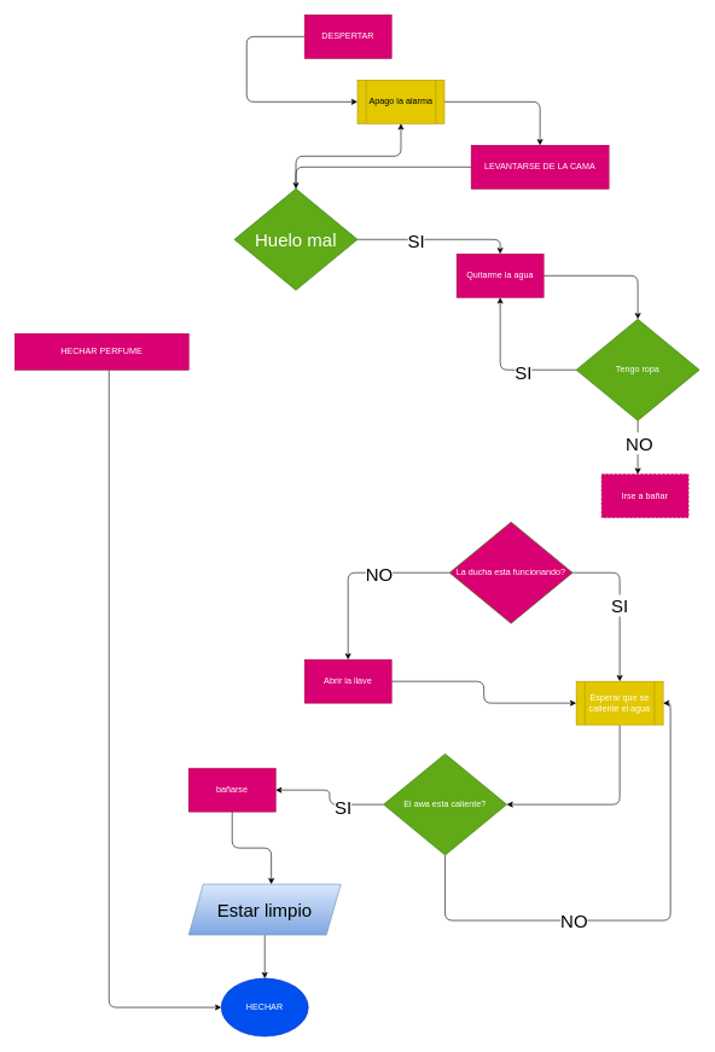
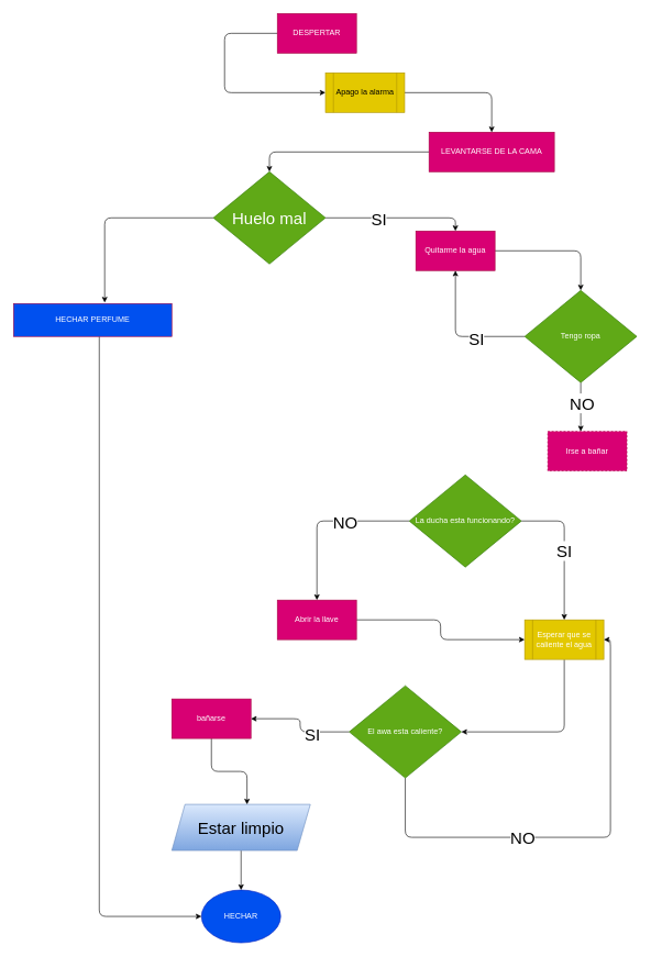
  <mxCell id="0" />
  <mxCell id="1" parent="0" />
  <mxCell id="2" value="HECHAR" style="ellipse;whiteSpace=wrap;html=1;fillColor=#0050ef;fontColor=#ffffff;strokeColor=#001DBC;" vertex="1" parent="1"><mxGeometry x="305" y="1350" width="120" height="80" as="geometry" /></mxCell>
  <mxCell id="3" style="edgeStyle=orthogonalEdgeStyle;html=1;" edge="1" parent="1" source="4" target="9"><mxGeometry relative="1" as="geometry" /></mxCell>
  <mxCell id="4" value="Quitarme la agua" style="rounded=0;whiteSpace=wrap;html=1;fillColor=#d80073;fontColor=#ffffff;strokeColor=#A50040;" vertex="1" parent="1"><mxGeometry x="630" y="350" width="120" height="60" as="geometry" /></mxCell>
  <mxCell id="5" style="edgeStyle=orthogonalEdgeStyle;html=1;" edge="1" parent="1" source="9" target="10"><mxGeometry relative="1" as="geometry"><Array as="points"><mxPoint x="880" y="640" /><mxPoint x="880" y="640" /></Array></mxGeometry></mxCell>
  <mxCell id="6" value="NO" style="edgeLabel;html=1;align=center;verticalAlign=middle;resizable=0;points=[];fontSize=25;" vertex="1" connectable="0" parent="5"><mxGeometry x="-0.193" y="1" relative="1" as="geometry"><mxPoint as="offset" /></mxGeometry></mxCell>
  <mxCell id="7" style="edgeStyle=orthogonalEdgeStyle;html=1;entryX=0.5;entryY=1;entryDx=0;entryDy=0;fontSize=25;" edge="1" parent="1" source="9" target="4"><mxGeometry relative="1" as="geometry" /></mxCell>
  <mxCell id="8" value="SI" style="edgeLabel;html=1;align=center;verticalAlign=middle;resizable=0;points=[];fontSize=25;" vertex="1" connectable="0" parent="7"><mxGeometry x="-0.278" y="2" relative="1" as="geometry"><mxPoint as="offset" /></mxGeometry></mxCell>
  <mxCell id="9" value="Tengo ropa" style="rhombus;whiteSpace=wrap;html=1;fillColor=#60a917;fontColor=#ffffff;strokeColor=#2D7600;" vertex="1" parent="1"><mxGeometry x="795" y="440" width="170" height="140" as="geometry" /></mxCell>
  <mxCell id="10" value="Irse a bañar" style="rounded=0;whiteSpace=wrap;html=1;fillColor=#d80073;fontColor=#ffffff;strokeColor=#A50040;dashed=1;" vertex="1" parent="1"><mxGeometry x="830" y="654" width="120" height="60" as="geometry" /></mxCell>
  <mxCell id="11" style="edgeStyle=orthogonalEdgeStyle;html=1;entryX=0;entryY=0.5;entryDx=0;entryDy=0;" edge="1" parent="1" source="12" target="16"><mxGeometry relative="1" as="geometry"><Array as="points"><mxPoint x="340" y="50" /><mxPoint x="340" y="140" /></Array></mxGeometry></mxCell>
  <mxCell id="12" value="DESPERTAR" style="rounded=0;whiteSpace=wrap;html=1;fillColor=#d80073;fontColor=#ffffff;strokeColor=#A50040;" vertex="1" parent="1"><mxGeometry x="420" y="20" width="120" height="60" as="geometry" /></mxCell>
  <mxCell id="13" style="edgeStyle=orthogonalEdgeStyle;html=1;entryX=0.5;entryY=0;entryDx=0;entryDy=0;fontSize=25;" edge="1" parent="1" source="14" target="20"><mxGeometry relative="1" as="geometry" /></mxCell>
  <mxCell id="14" value="LEVANTARSE DE LA CAMA" style="rounded=0;whiteSpace=wrap;html=1;fillColor=#d80073;fontColor=#ffffff;strokeColor=#A50040;" vertex="1" parent="1"><mxGeometry x="650" y="200" width="190" height="60" as="geometry" /></mxCell>
  <mxCell id="15" style="edgeStyle=orthogonalEdgeStyle;html=1;entryX=0.5;entryY=0;entryDx=0;entryDy=0;" edge="1" parent="1" source="16" target="14"><mxGeometry relative="1" as="geometry" /></mxCell>
  <mxCell id="16" value="Apago la alarma" style="shape=process;whiteSpace=wrap;html=1;backgroundOutline=1;fillColor=#e3c800;fontColor=#000000;strokeColor=#B09500;" vertex="1" parent="1"><mxGeometry x="493" y="110" width="120" height="60" as="geometry" /></mxCell>
  <mxCell id="17" style="edgeStyle=orthogonalEdgeStyle;html=1;entryX=0.5;entryY=0;entryDx=0;entryDy=0;fontSize=25;" edge="1" parent="1" source="20" target="4"><mxGeometry relative="1" as="geometry" /></mxCell>
  <mxCell id="18" value="SI" style="edgeLabel;html=1;align=center;verticalAlign=middle;resizable=0;points=[];fontSize=25;" vertex="1" connectable="0" parent="17"><mxGeometry x="-0.259" y="-1" relative="1" as="geometry"><mxPoint as="offset" /></mxGeometry></mxCell>
- <mxCell id="19" style="edgeStyle=orthogonalEdgeStyle;html=1;fontSize=25;" edge="1" parent="1" source="20" target="16"><mxGeometry relative="1" as="geometry" /></mxCell>
+ <mxCell id="19" style="edgeStyle=orthogonalEdgeStyle;html=1;entryX=0.576;entryY=-0.031;entryDx=0;entryDy=0;entryPerimeter=0;fontSize=25;" edge="1" parent="1" source="20" target="40"><mxGeometry relative="1" as="geometry" /></mxCell>
  <mxCell id="20" value="Huelo mal" style="rhombus;whiteSpace=wrap;html=1;fillColor=#60a917;fontColor=#ffffff;strokeColor=#2D7600;fontSize=25;" vertex="1" parent="1"><mxGeometry x="323" y="260" width="170" height="140" as="geometry" /></mxCell>
  <mxCell id="21" style="edgeStyle=orthogonalEdgeStyle;html=1;fontSize=25;exitX=0;exitY=0.5;exitDx=0;exitDy=0;" edge="1" parent="1" source="25" target="27"><mxGeometry relative="1" as="geometry" /></mxCell>
  <mxCell id="22" value="NO" style="edgeLabel;html=1;align=center;verticalAlign=middle;resizable=0;points=[];fontSize=25;" vertex="1" connectable="0" parent="21"><mxGeometry x="-0.245" y="1" relative="1" as="geometry"><mxPoint as="offset" /></mxGeometry></mxCell>
  <mxCell id="23" style="edgeStyle=orthogonalEdgeStyle;html=1;fontSize=25;entryX=0.5;entryY=0;entryDx=0;entryDy=0;" edge="1" parent="1" source="25" target="29"><mxGeometry relative="1" as="geometry"><mxPoint x="820.059" y="900" as="targetPoint" /></mxGeometry></mxCell>
  <mxCell id="24" value="SI" style="edgeLabel;html=1;align=center;verticalAlign=middle;resizable=0;points=[];fontSize=25;" vertex="1" connectable="0" parent="23"><mxGeometry x="0.01" y="-1" relative="1" as="geometry"><mxPoint as="offset" /></mxGeometry></mxCell>
- <mxCell id="25" value="La ducha esta funcionando?" style="rhombus;whiteSpace=wrap;html=1;fillColor=#d80073;fontColor=#ffffff;strokeColor=#2D7600;" vertex="1" parent="1"><mxGeometry x="620" y="720" width="170" height="140" as="geometry" /></mxCell>
+ <mxCell id="25" value="La ducha esta funcionando?" style="rhombus;whiteSpace=wrap;html=1;fillColor=#60a917;fontColor=#ffffff;strokeColor=#2D7600;" vertex="1" parent="1"><mxGeometry x="620" y="720" width="170" height="140" as="geometry" /></mxCell>
  <mxCell id="26" style="edgeStyle=orthogonalEdgeStyle;html=1;entryX=0;entryY=0.5;entryDx=0;entryDy=0;fontSize=25;" edge="1" parent="1" source="27" target="29"><mxGeometry relative="1" as="geometry" /></mxCell>
  <mxCell id="27" value="Abrir la llave" style="rounded=0;whiteSpace=wrap;html=1;fillColor=#d80073;fontColor=#ffffff;strokeColor=#A50040;" vertex="1" parent="1"><mxGeometry x="420" y="910" width="120" height="60" as="geometry" /></mxCell>
  <mxCell id="28" style="edgeStyle=orthogonalEdgeStyle;html=1;entryX=1;entryY=0.5;entryDx=0;entryDy=0;fontSize=25;exitX=0.5;exitY=1;exitDx=0;exitDy=0;" edge="1" parent="1" source="29" target="34"><mxGeometry relative="1" as="geometry" /></mxCell>
  <mxCell id="29" value="&lt;span style=&quot;color: rgb(255, 255, 255);&quot;&gt;Esperar que se caliente el agua&lt;/span&gt;" style="shape=process;whiteSpace=wrap;html=1;backgroundOutline=1;fillColor=#e3c800;fontColor=#000000;strokeColor=#B09500;" vertex="1" parent="1"><mxGeometry x="795" y="940" width="120" height="60" as="geometry" /></mxCell>
  <mxCell id="30" style="edgeStyle=orthogonalEdgeStyle;html=1;entryX=1;entryY=0.5;entryDx=0;entryDy=0;fontSize=25;" edge="1" parent="1" source="34" target="36"><mxGeometry relative="1" as="geometry" /></mxCell>
  <mxCell id="31" value="SI" style="edgeLabel;html=1;align=center;verticalAlign=middle;resizable=0;points=[];fontSize=25;" vertex="1" connectable="0" parent="30"><mxGeometry x="-0.326" y="3" relative="1" as="geometry"><mxPoint as="offset" /></mxGeometry></mxCell>
  <mxCell id="32" style="edgeStyle=orthogonalEdgeStyle;html=1;entryX=1;entryY=0.5;entryDx=0;entryDy=0;fontSize=25;" edge="1" parent="1" source="34" target="29"><mxGeometry relative="1" as="geometry"><Array as="points"><mxPoint x="614" y="1270" /><mxPoint x="925" y="1270" /><mxPoint x="925" y="970" /></Array></mxGeometry></mxCell>
  <mxCell id="33" value="NO" style="edgeLabel;html=1;align=center;verticalAlign=middle;resizable=0;points=[];fontSize=25;" vertex="1" connectable="0" parent="32"><mxGeometry x="-0.248" relative="1" as="geometry"><mxPoint as="offset" /></mxGeometry></mxCell>
  <mxCell id="34" value="El awa esta caliente?" style="rhombus;whiteSpace=wrap;html=1;fillColor=#60a917;fontColor=#ffffff;strokeColor=#2D7600;" vertex="1" parent="1"><mxGeometry x="529" y="1040" width="170" height="140" as="geometry" /></mxCell>
  <mxCell id="35" style="edgeStyle=orthogonalEdgeStyle;html=1;entryX=0.543;entryY=0.002;entryDx=0;entryDy=0;entryPerimeter=0;fontSize=25;" edge="1" parent="1" source="36" target="38"><mxGeometry relative="1" as="geometry" /></mxCell>
  <mxCell id="36" value="bañarse" style="rounded=0;whiteSpace=wrap;html=1;fillColor=#d80073;fontColor=#ffffff;strokeColor=#A50040;" vertex="1" parent="1"><mxGeometry x="260" y="1060" width="120" height="60" as="geometry" /></mxCell>
  <mxCell id="37" style="edgeStyle=orthogonalEdgeStyle;html=1;entryX=0.5;entryY=0;entryDx=0;entryDy=0;fontSize=25;" edge="1" parent="1" source="38" target="2"><mxGeometry relative="1" as="geometry" /></mxCell>
  <mxCell id="38" value="Estar limpio" style="shape=parallelogram;perimeter=parallelogramPerimeter;whiteSpace=wrap;html=1;fixedSize=1;fontSize=25;fillColor=#dae8fc;gradientColor=#7ea6e0;strokeColor=#6c8ebf;" vertex="1" parent="1"><mxGeometry x="260" y="1220" width="210" height="70" as="geometry" /></mxCell>
  <mxCell id="39" style="edgeStyle=orthogonalEdgeStyle;html=1;entryX=0;entryY=0.5;entryDx=0;entryDy=0;fontSize=25;" edge="1" parent="1" source="40" target="2"><mxGeometry relative="1" as="geometry"><Array as="points"><mxPoint x="150" y="1390" /></Array></mxGeometry></mxCell>
- <mxCell id="40" value="HECHAR PERFUME" style="rounded=0;whiteSpace=wrap;html=1;fillColor=#d80073;fontColor=#ffffff;strokeColor=#A50040;" vertex="1" parent="1"><mxGeometry x="20" y="460" width="240" height="50" as="geometry" /></mxCell>
+ <mxCell id="40" value="HECHAR PERFUME" style="rounded=0;whiteSpace=wrap;html=1;fillColor=#0050ef;fontColor=#ffffff;strokeColor=#A50040;" vertex="1" parent="1"><mxGeometry x="20" y="460" width="240" height="50" as="geometry" /></mxCell>
